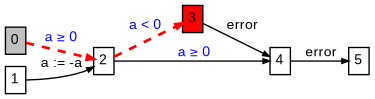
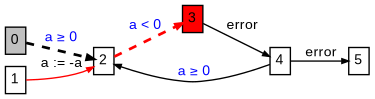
  digraph {
    fontname="Liberation Sans"
    nodesep=0.12
    rankdir=LR
    ranksep=0.10
    node [fontname="Liberation Sans" fontsize=10.5 margin="0.05,0.05" shape=box]
    edge [arrowsize=0.5 fontname="Liberation Sans" fontsize=10.5]
    n1 [fillcolor=gray height=0.02 label=0 style=filled width=0.02]
    n2 [height=0.02 label=2 width=0.02]
    n3 [height=0.02 label=1 width=0.02]
    n4 [fillcolor=red height=0.02 label=3 style=filled width=0.02]
    n5 [height=0.02 label=4 width=0.02]
    n6 [height=0.02 label=5 width=0.02]
-   n1 -> n2 [color="#FF0000" fontcolor="#0000FF" label=" a ≥ 0" style="bold,dashed"]
+   n1 -> n2 [color=black fontcolor="#0000FF" label=" a ≥ 0" style="bold,dashed"]
    n2 -> n4 [color="#FF0000" fontcolor="#0000FF" label=" a < 0" style="bold,dashed"]
-   n2 -> n5 [fontcolor="#0000FF" label=" a ≥ 0"]
-   n3 -> n2 [label=" a := -a"]
+   n5 -> n2 [fontcolor="#0000FF" label=" a ≥ 0"]
+   n3 -> n2 [label=" a := -a" color="#FF0000"]
    n4 -> n5 [label=" error"]
    n5 -> n6 [label=" error"]
  }
